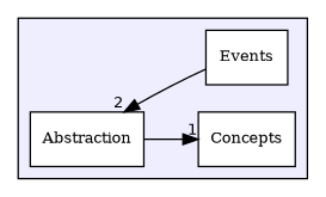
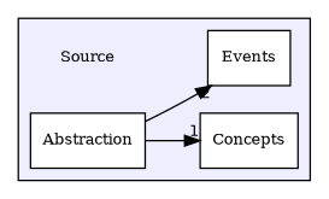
  digraph {
    compound=true
    fontname="DejaVu Serif"
    rankdir=LR
    node [fontname="DejaVu Serif" fontsize=10 shape=box color=black fillcolor=white style=filled]
    edge [fontname="DejaVu Serif" labeldistance=1.5 labelfontname=Helvetica labelfontsize=10]
+   n1 [label=Source shape=plaintext color="" fillcolor="" style=""]
    n2 [label=Abstraction]
    n3 [label=Concepts]
    n4 [label=Events]
    subgraph cluster_1 {
      bgcolor="#eeeeff"
      pencolor=black
+     n1
      n2
      n3
      n4
    }
    n2 -> n3 [headlabel=1]
-   n4 -> n2 [headlabel=2]
+   n2 -> n4 [headlabel=2]
  }
